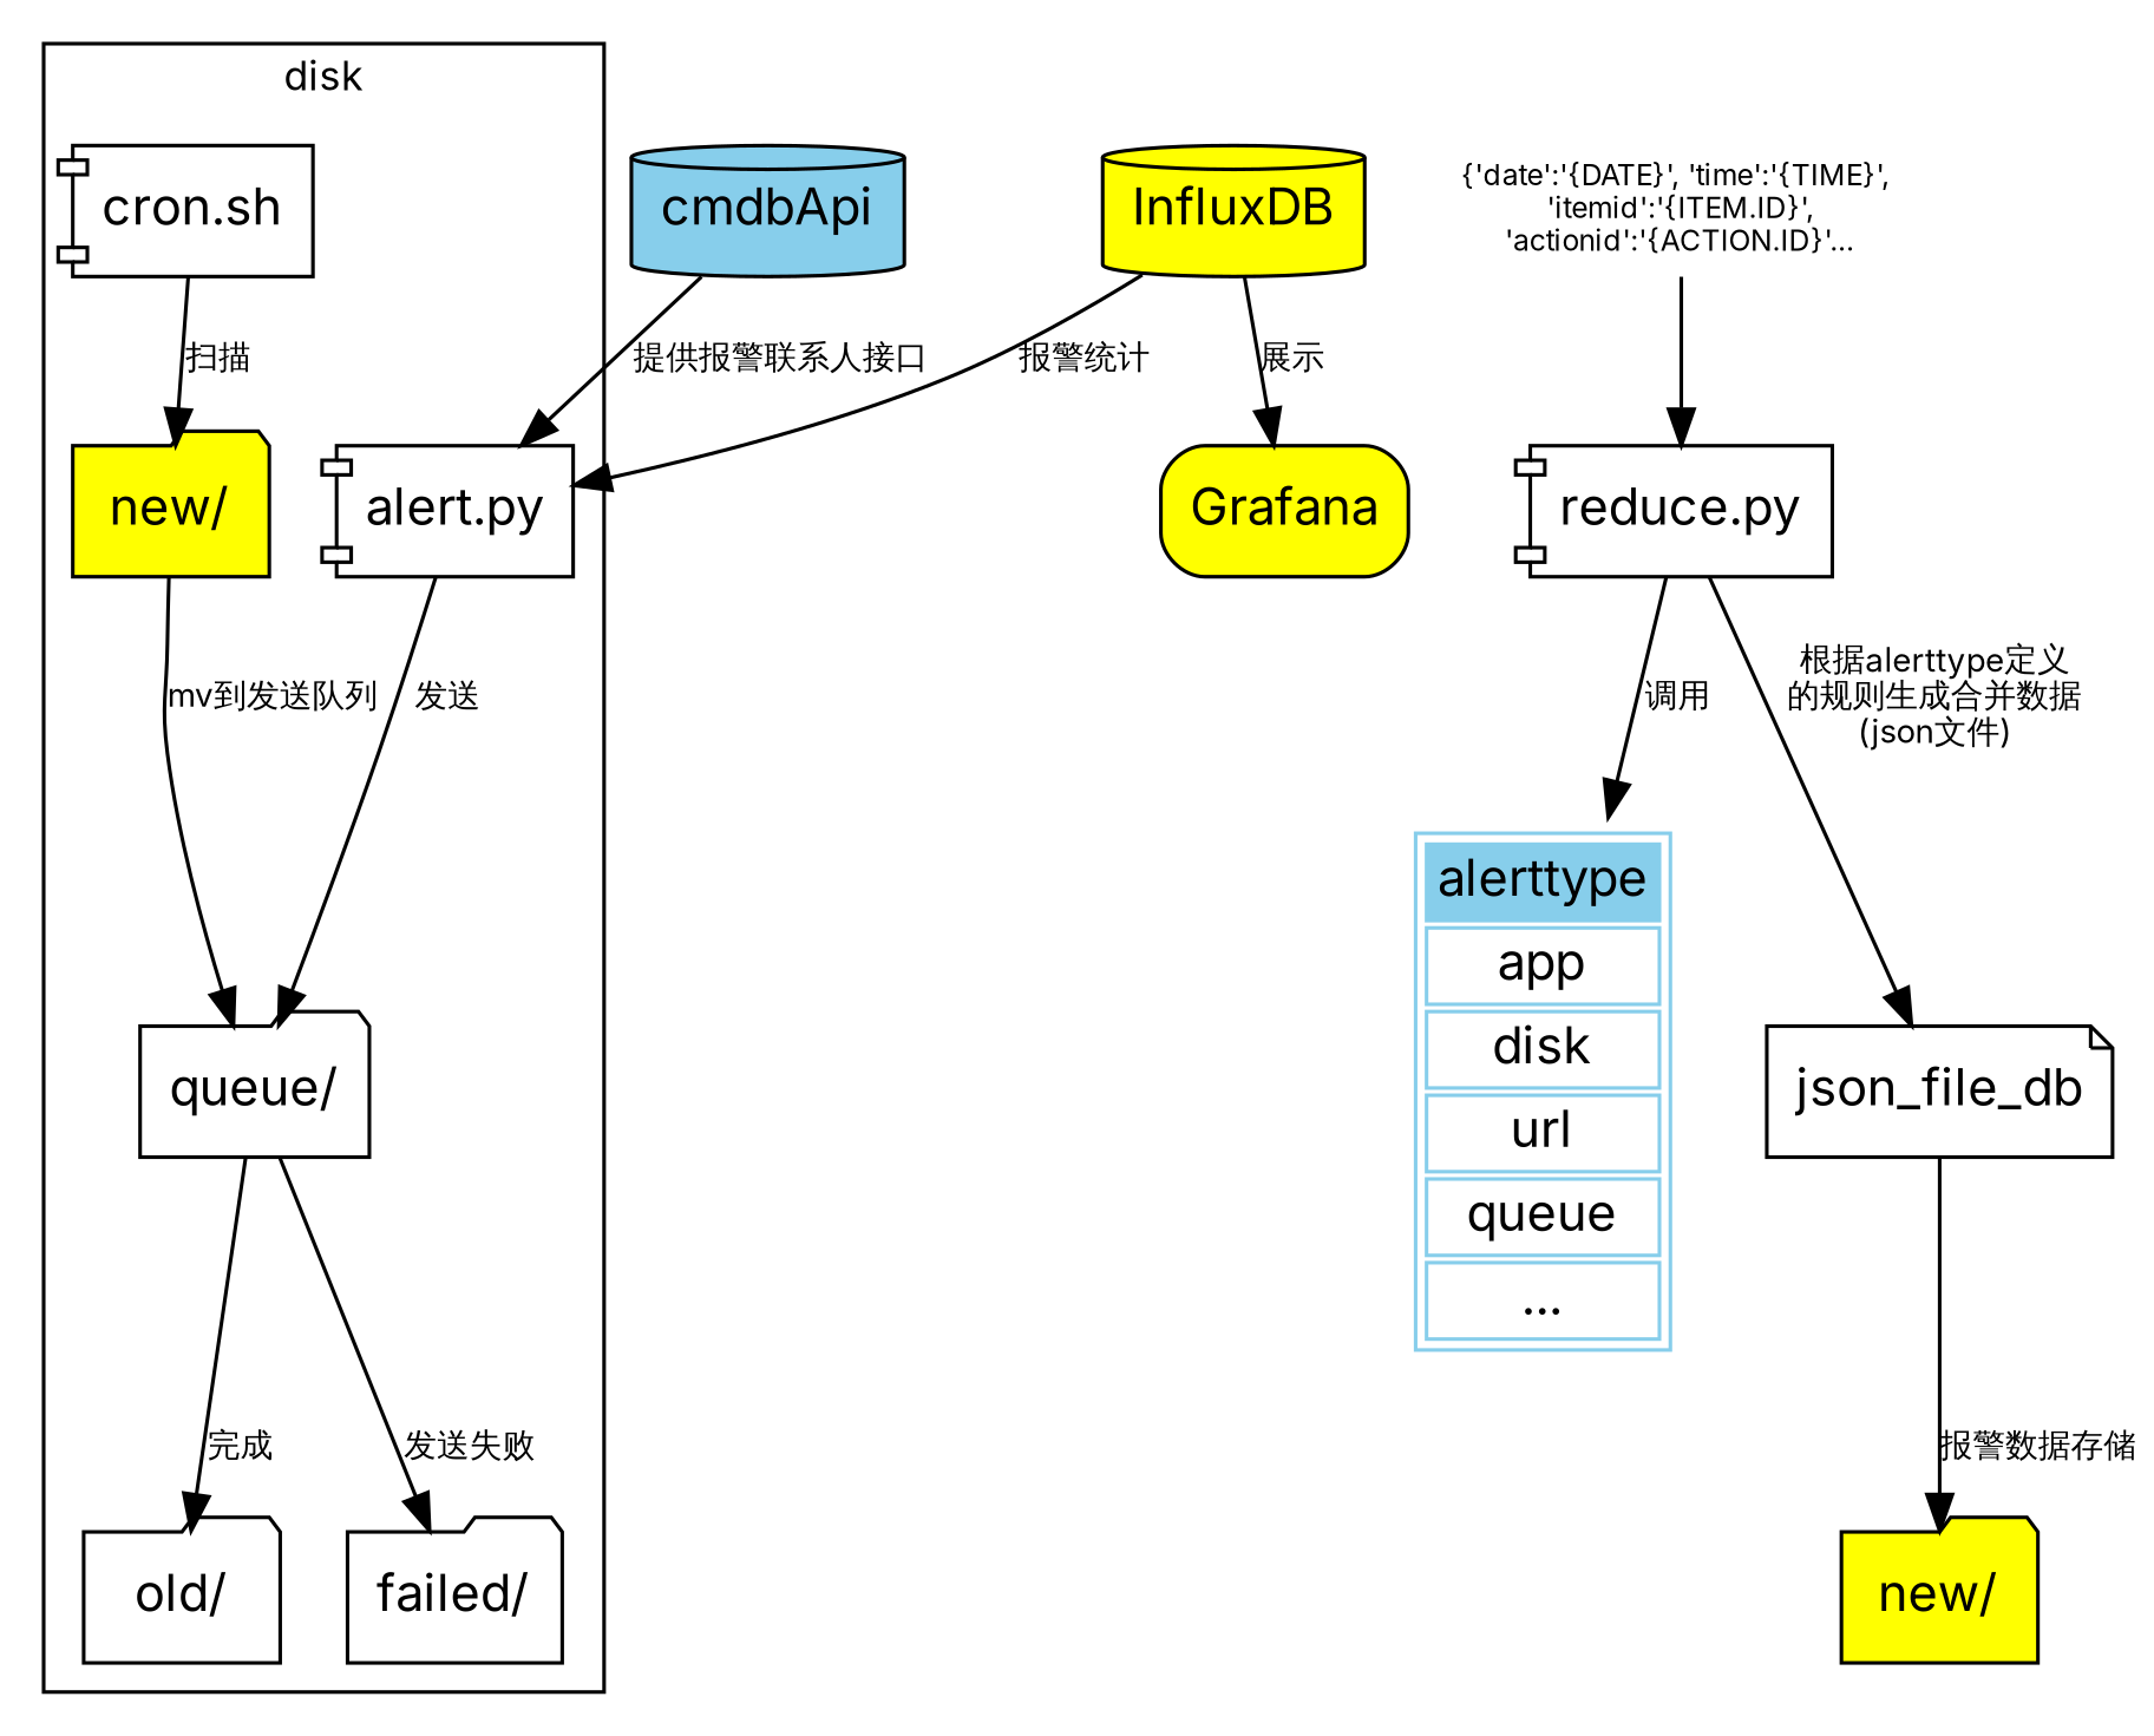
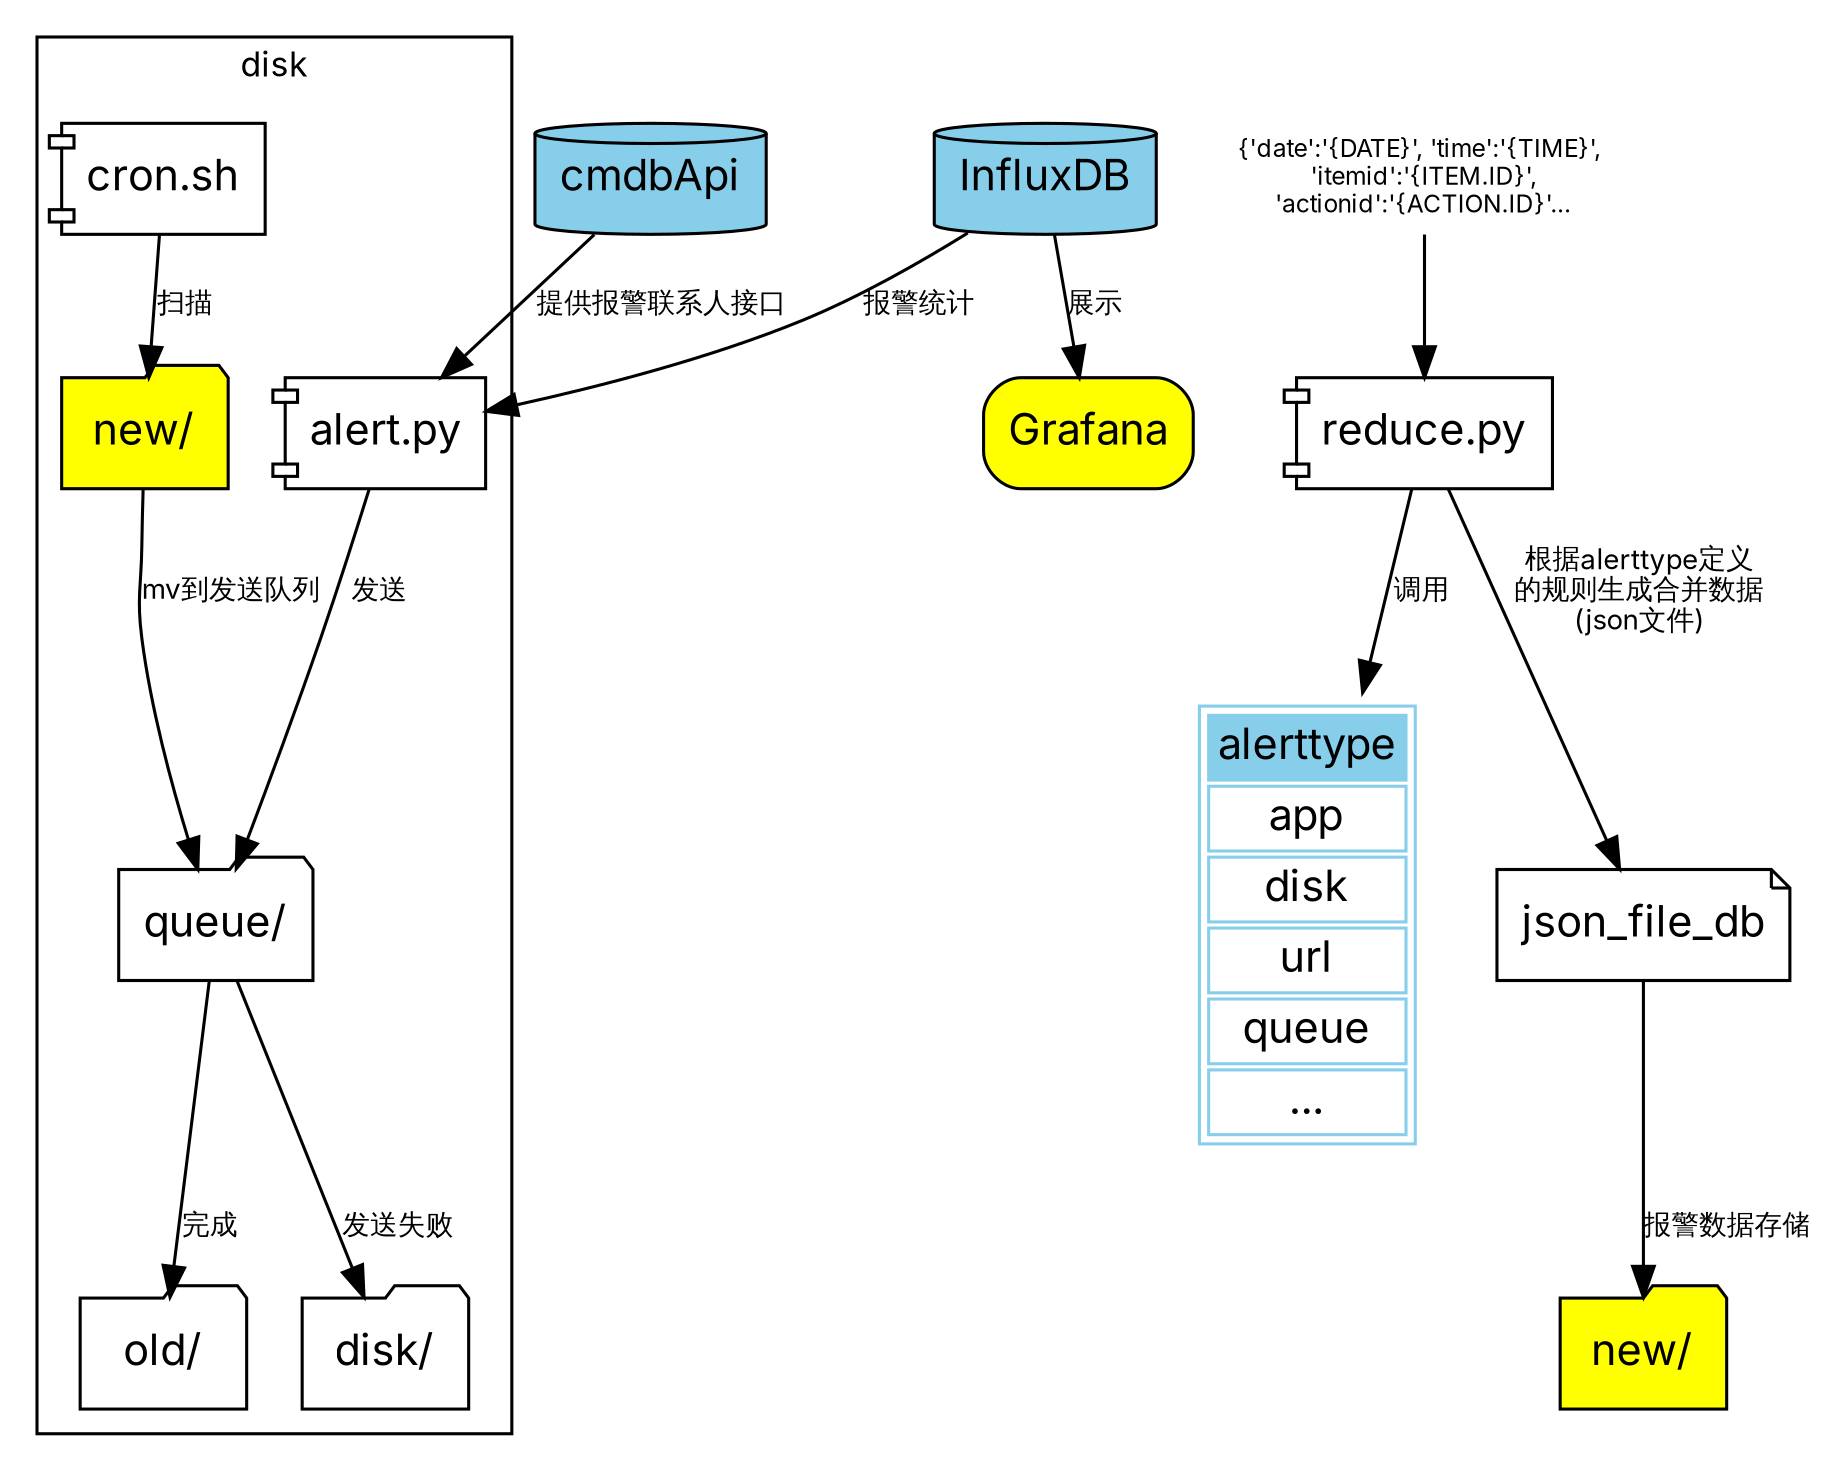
  digraph {
    fontname=Inter
    fontsize=11
    rank=same
    rankdir=TB
    node [fontname=Inter shape=folder]
    edge [fontname=Inter fontsize=9]
    n1 [label="alert.py" shape=component]
    n2 [label="queue/"]
    n3 [label="cron.sh" shape=component]
    n4 [fillcolor=yellow label="new/" style=filled]
    n5 [label="old/"]
-   n6 [label="failed/"]
+   n6 [label="disk/"]
    n7 [label="reduce.py" shape=component]
    n8 [color=skyblue label=<<table> 		<tr><td bgcolor="skyblue">alerttype</td></tr> 		<tr><td>app</td></tr> 		<tr><td>disk</td></tr> 		<tr><td>url</td></tr> 		<tr><td>queue</td></tr> 		<tr><td>...</td></tr></table>> shape=plaintext]
    n9 [label=json_file_db shape=note]
    n10 [fillcolor=yellow label="new/" style=filled]
-   n11 [fillcolor=yellow label=InfluxDB shape=cylinder style=filled]
+   n11 [fillcolor=skyblue label=InfluxDB shape=cylinder style=filled]
    n12 [fillcolor=yellow label=Grafana shape=Mrecord style=filled]
    n13 [fillcolor=skyblue label=cmdbApi shape=cylinder style=filled]
    n14 [fontsize=8 label="{'date':'{DATE}', 'time':'{TIME}', \n'itemid':'{ITEM.ID}',\n'actionid':'{ACTION.ID}'..." shape=none]
    subgraph cluster_1 {
      label=disk
      n1
      n2
      n3
      n4
      n5
      n6
    }
    n1 -> n2 [label="发送"]
    n2 -> n5 [label="完成"]
    n2 -> n6 [label="发送失败"]
    n3 -> n4 [label="扫描"]
    n4 -> n2 [label="mv到发送队列"]
    n7 -> n8 [label="调用"]
    n7 -> n9 [label="根据alerttype定义\n的规则生成合并数据\n(json文件)"]
    n9 -> n10 [label="报警数据存储"]
    n11 -> n1 [label="报警统计"]
    n11 -> n12 [label="展示"]
    n13 -> n1 [label="提供报警联系人接口"]
    n14 -> n7
  }
